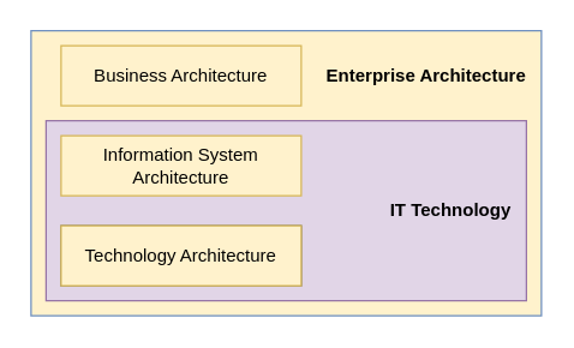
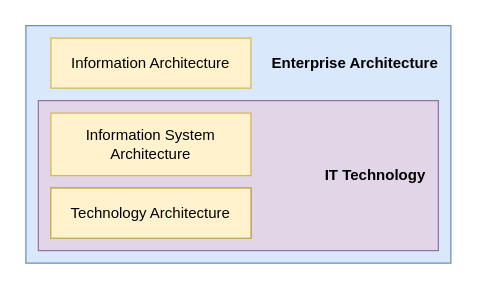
  <mxCell id="0" />
  <mxCell id="1" parent="0" />
- <mxCell id="2" value="Enterprise Architecture" style="rounded=0;whiteSpace=wrap;html=1;strokeColor=#6c8ebf;align=right;verticalAlign=top;spacing=10;spacingTop=8;fillColor=#fff2cc;fontStyle=1;" vertex="1" parent="1"><mxGeometry x="20" y="20" width="340" height="190" as="geometry" /></mxCell>
+ <mxCell id="2" value="Enterprise Architecture" style="rounded=0;whiteSpace=wrap;html=1;strokeColor=#6c8ebf;align=right;verticalAlign=top;spacing=10;spacingTop=8;fillColor=#dae8fc;fontStyle=1" vertex="1" parent="1"><mxGeometry x="20" y="20" width="340" height="190" as="geometry" /></mxCell>
  <mxCell id="3" value="IT Technology" style="rounded=0;whiteSpace=wrap;html=1;strokeColor=#9673a6;align=right;spacing=10;fillColor=#e1d5e7;fontStyle=1" vertex="1" parent="1"><mxGeometry x="30" y="80" width="320" height="120" as="geometry" /></mxCell>
- <mxCell id="4" value="Business Architecture" style="text;html=1;align=center;verticalAlign=middle;whiteSpace=wrap;rounded=0;strokeColor=#d6b656;fillColor=#fff2cc;" vertex="1" parent="1"><mxGeometry x="40" y="30" width="160" height="40" as="geometry" /></mxCell>
+ <mxCell id="4" value="Information Architecture" style="text;html=1;align=center;verticalAlign=middle;whiteSpace=wrap;rounded=0;strokeColor=#d6b656;fillColor=#fff2cc;" vertex="1" parent="1"><mxGeometry x="40" y="30" width="160" height="40" as="geometry" /></mxCell>
  <mxCell id="5" value="Technology Architecture" style="text;html=1;align=center;verticalAlign=middle;whiteSpace=wrap;rounded=0;strokeColor=#666666;fillColor=#f5f5f5;fontColor=#333333;" vertex="1" parent="1"><mxGeometry x="40" y="150" width="160" height="40" as="geometry" /></mxCell>
  <mxCell id="6" value="Technology Architecture" style="text;html=1;align=center;verticalAlign=middle;whiteSpace=wrap;rounded=0;strokeColor=#d6b656;fillColor=#fff2cc;" vertex="1" parent="1"><mxGeometry x="40" y="150" width="160" height="40" as="geometry" /></mxCell>
- <mxCell id="7" value="Information System Architecture" style="text;html=1;align=center;verticalAlign=middle;whiteSpace=wrap;rounded=0;strokeColor=#d6b656;fillColor=#fff2cc;" vertex="1" parent="1"><mxGeometry x="40" y="90" width="160" height="40" as="geometry" /></mxCell>
+ <mxCell id="7" value="Information System Architecture" style="text;html=1;align=center;verticalAlign=middle;whiteSpace=wrap;rounded=0;strokeColor=#d6b656;fillColor=#fff2cc;" vertex="1" parent="1"><mxGeometry x="40" y="90" width="160" height="50" as="geometry" /></mxCell>
